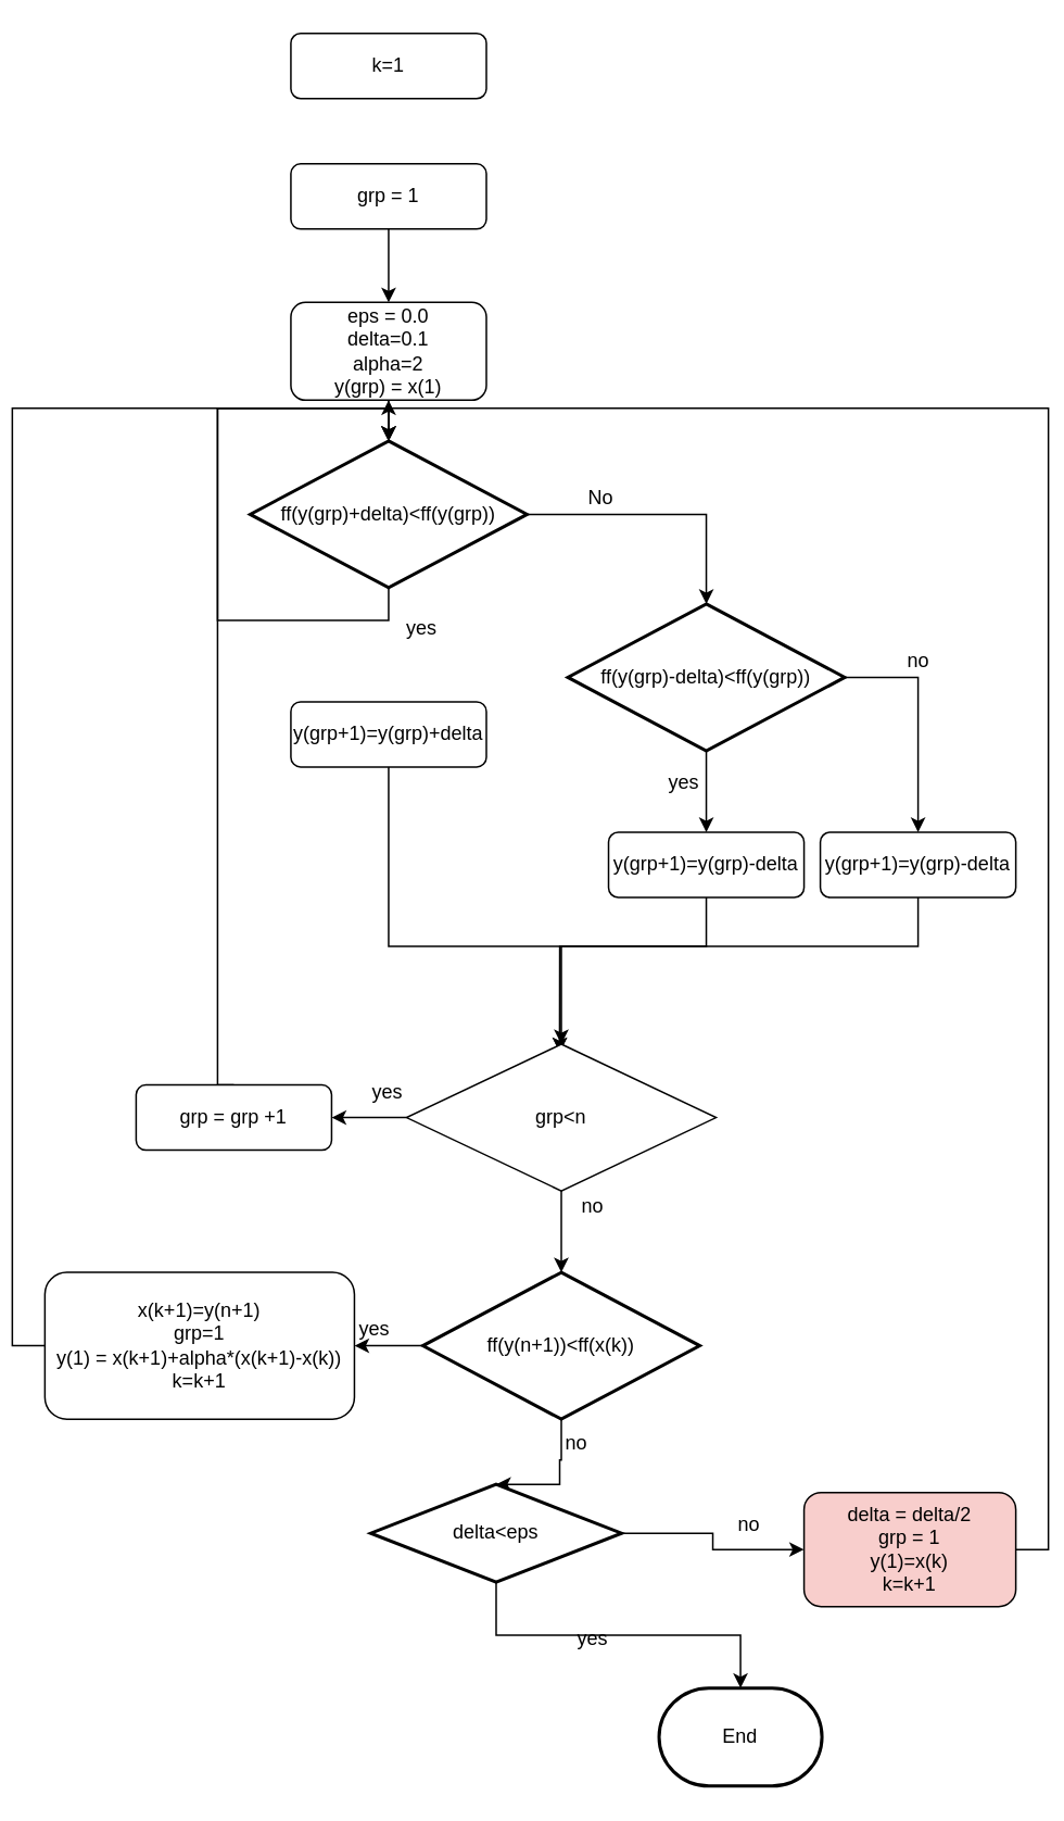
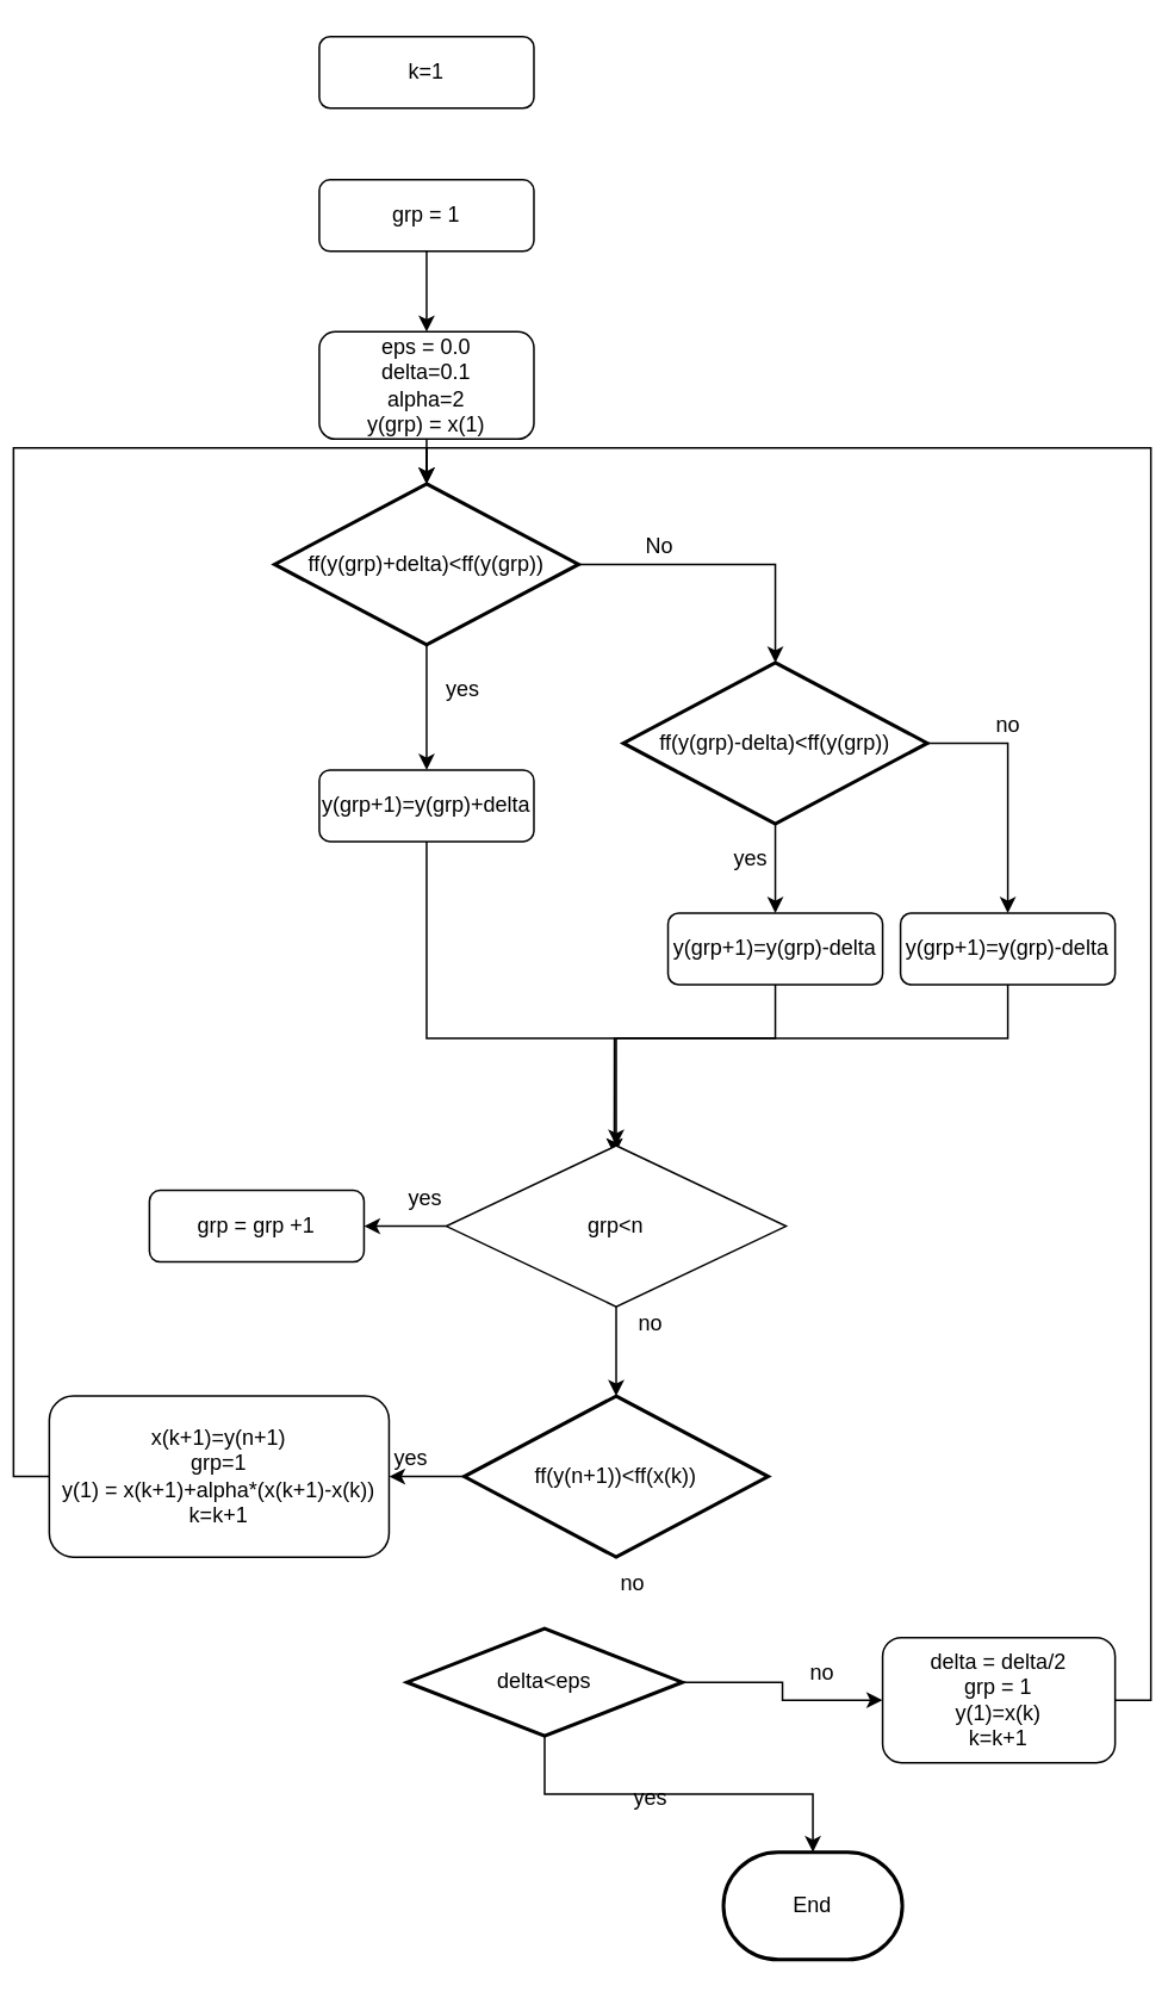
  <mxCell id="0" />
  <mxCell id="1" parent="0" />
  <mxCell id="2" style="edgeStyle=orthogonalEdgeStyle;rounded=0;orthogonalLoop=1;jettySize=auto;html=1;exitX=0.5;exitY=1;exitDx=0;exitDy=0;entryX=0.5;entryY=0;entryDx=0;entryDy=0;" edge="1" parent="1" source="3"><mxGeometry relative="1" as="geometry"><mxPoint x="231" y="270" as="targetPoint" /></mxGeometry></mxCell>
  <mxCell id="3" value="eps = 0.0&lt;br&gt;delta=0.1&lt;br&gt;alpha=2&lt;br&gt;y(grp) = x(1)" style="rounded=1;whiteSpace=wrap;html=1;fontSize=12;glass=0;strokeWidth=1;shadow=0;" vertex="1" parent="1"><mxGeometry x="171" y="185" width="120" height="60" as="geometry" /></mxCell>
  <mxCell id="4" style="edgeStyle=orthogonalEdgeStyle;rounded=0;orthogonalLoop=1;jettySize=auto;html=1;exitX=0.5;exitY=1;exitDx=0;exitDy=0;entryX=0.5;entryY=0;entryDx=0;entryDy=0;" edge="1" parent="1" source="5" target="3"><mxGeometry relative="1" as="geometry" /></mxCell>
  <mxCell id="5" value="grp = 1" style="rounded=1;whiteSpace=wrap;html=1;fontSize=12;glass=0;strokeWidth=1;shadow=0;" vertex="1" parent="1"><mxGeometry x="171" y="100" width="120" height="40" as="geometry" /></mxCell>
- <mxCell id="6" style="edgeStyle=orthogonalEdgeStyle;rounded=0;orthogonalLoop=1;jettySize=auto;html=1;exitX=0.5;exitY=1;exitDx=0;exitDy=0;exitPerimeter=0;" edge="1" parent="1" source="8" target="3"><mxGeometry relative="1" as="geometry"><mxPoint x="401" y="315" as="targetPoint" /></mxGeometry></mxCell>
+ <mxCell id="6" style="edgeStyle=orthogonalEdgeStyle;rounded=0;orthogonalLoop=1;jettySize=auto;html=1;exitX=0.5;exitY=1;exitDx=0;exitDy=0;exitPerimeter=0;entryX=0.5;entryY=0;entryDx=0;entryDy=0;" edge="1" parent="1" source="8" target="10"><mxGeometry relative="1" as="geometry"><mxPoint x="401" y="315" as="targetPoint" /></mxGeometry></mxCell>
  <mxCell id="7" style="edgeStyle=orthogonalEdgeStyle;rounded=0;orthogonalLoop=1;jettySize=auto;html=1;exitX=1;exitY=0.5;exitDx=0;exitDy=0;exitPerimeter=0;entryX=0.5;entryY=0;entryDx=0;entryDy=0;entryPerimeter=0;" edge="1" parent="1" source="8" target="15"><mxGeometry relative="1" as="geometry"><mxPoint x="401" y="315" as="targetPoint" /></mxGeometry></mxCell>
  <mxCell id="8" value="ff(y(grp)+delta)&amp;lt;ff(y(grp))" style="strokeWidth=2;html=1;shape=mxgraph.flowchart.decision;whiteSpace=wrap;" vertex="1" parent="1"><mxGeometry x="146" y="270" width="170" height="90" as="geometry" /></mxCell>
  <mxCell id="9" style="edgeStyle=orthogonalEdgeStyle;rounded=0;orthogonalLoop=1;jettySize=auto;html=1;exitX=0.5;exitY=1;exitDx=0;exitDy=0;entryX=0.495;entryY=0.056;entryDx=0;entryDy=0;entryPerimeter=0;" edge="1" parent="1" source="10" target="22"><mxGeometry relative="1" as="geometry"><mxPoint x="336" y="670" as="targetPoint" /><Array as="points"><mxPoint x="231" y="580" /><mxPoint x="336" y="580" /></Array></mxGeometry></mxCell>
  <mxCell id="10" value="y(grp+1)=y(grp)+delta" style="rounded=1;whiteSpace=wrap;html=1;fontSize=12;glass=0;strokeWidth=1;shadow=0;" vertex="1" parent="1"><mxGeometry x="171" y="430" width="120" height="40" as="geometry" /></mxCell>
  <mxCell id="11" value="yes" style="text;html=1;align=center;verticalAlign=middle;resizable=0;points=[];autosize=1;strokeColor=none;fillColor=none;" vertex="1" parent="1"><mxGeometry x="231" y="370" width="40" height="30" as="geometry" /></mxCell>
  <mxCell id="12" value="No" style="text;html=1;align=center;verticalAlign=middle;resizable=0;points=[];autosize=1;strokeColor=none;fillColor=none;" vertex="1" parent="1"><mxGeometry x="341" y="290" width="40" height="30" as="geometry" /></mxCell>
  <mxCell id="13" style="edgeStyle=orthogonalEdgeStyle;rounded=0;orthogonalLoop=1;jettySize=auto;html=1;exitX=0.5;exitY=1;exitDx=0;exitDy=0;exitPerimeter=0;" edge="1" parent="1" source="15" target="17"><mxGeometry relative="1" as="geometry" /></mxCell>
  <mxCell id="14" style="edgeStyle=orthogonalEdgeStyle;rounded=0;orthogonalLoop=1;jettySize=auto;html=1;exitX=1;exitY=0.5;exitDx=0;exitDy=0;exitPerimeter=0;entryX=0.5;entryY=0;entryDx=0;entryDy=0;" edge="1" parent="1" source="15" target="24"><mxGeometry relative="1" as="geometry"><mxPoint x="526" y="500" as="targetPoint" /></mxGeometry></mxCell>
  <mxCell id="15" value="ff(y(grp)-delta)&amp;lt;ff(y(grp))" style="strokeWidth=2;html=1;shape=mxgraph.flowchart.decision;whiteSpace=wrap;" vertex="1" parent="1"><mxGeometry x="341" y="370" width="170" height="90" as="geometry" /></mxCell>
  <mxCell id="16" style="edgeStyle=orthogonalEdgeStyle;rounded=0;orthogonalLoop=1;jettySize=auto;html=1;exitX=0.5;exitY=1;exitDx=0;exitDy=0;entryX=0.495;entryY=0.056;entryDx=0;entryDy=0;entryPerimeter=0;" edge="1" parent="1" source="17" target="22"><mxGeometry relative="1" as="geometry"><mxPoint x="336" y="670" as="targetPoint" /><Array as="points"><mxPoint x="426" y="580" /><mxPoint x="336" y="580" /></Array></mxGeometry></mxCell>
  <mxCell id="17" value="y(grp+1)=y(grp)-delta" style="rounded=1;whiteSpace=wrap;html=1;fontSize=12;glass=0;strokeWidth=1;shadow=0;" vertex="1" parent="1"><mxGeometry x="366" y="510" width="120" height="40" as="geometry" /></mxCell>
  <mxCell id="18" value="yes" style="text;html=1;align=center;verticalAlign=middle;resizable=0;points=[];autosize=1;strokeColor=none;fillColor=none;" vertex="1" parent="1"><mxGeometry x="392" y="465" width="40" height="30" as="geometry" /></mxCell>
  <mxCell id="19" value="no" style="text;html=1;align=center;verticalAlign=middle;resizable=0;points=[];autosize=1;strokeColor=none;fillColor=none;" vertex="1" parent="1"><mxGeometry x="536" y="390" width="40" height="30" as="geometry" /></mxCell>
  <mxCell id="20" style="edgeStyle=orthogonalEdgeStyle;rounded=0;orthogonalLoop=1;jettySize=auto;html=1;exitX=0;exitY=0.5;exitDx=0;exitDy=0;entryX=1;entryY=0.5;entryDx=0;entryDy=0;" edge="1" parent="1" source="22" target="26"><mxGeometry relative="1" as="geometry" /></mxCell>
  <mxCell id="21" style="edgeStyle=orthogonalEdgeStyle;rounded=0;orthogonalLoop=1;jettySize=auto;html=1;exitX=0.5;exitY=1;exitDx=0;exitDy=0;" edge="1" parent="1" source="22"><mxGeometry relative="1" as="geometry"><mxPoint x="337" y="780" as="targetPoint" /></mxGeometry></mxCell>
  <mxCell id="22" value="grp&amp;lt;n" style="rhombus;whiteSpace=wrap;html=1;" vertex="1" parent="1"><mxGeometry x="242" y="640" width="190" height="90" as="geometry" /></mxCell>
  <mxCell id="23" style="edgeStyle=orthogonalEdgeStyle;rounded=0;orthogonalLoop=1;jettySize=auto;html=1;exitX=0.5;exitY=1;exitDx=0;exitDy=0;entryX=0.5;entryY=0;entryDx=0;entryDy=0;" edge="1" parent="1" source="24" target="22"><mxGeometry relative="1" as="geometry"><Array as="points"><mxPoint x="556" y="580" /><mxPoint x="337" y="580" /></Array></mxGeometry></mxCell>
  <mxCell id="24" value="y(grp+1)=y(grp)-delta" style="rounded=1;whiteSpace=wrap;html=1;fontSize=12;glass=0;strokeWidth=1;shadow=0;" vertex="1" parent="1"><mxGeometry x="496" y="510" width="120" height="40" as="geometry" /></mxCell>
- <mxCell id="25" style="edgeStyle=orthogonalEdgeStyle;rounded=0;orthogonalLoop=1;jettySize=auto;html=1;exitX=0.5;exitY=0;exitDx=0;exitDy=0;entryX=0.5;entryY=0;entryDx=0;entryDy=0;entryPerimeter=0;" edge="1" parent="1" source="26" target="8"><mxGeometry relative="1" as="geometry"><mxPoint x="136" y="270" as="targetPoint" /><Array as="points"><mxPoint x="126" y="665" /><mxPoint x="126" y="250" /><mxPoint x="231" y="250" /></Array></mxGeometry></mxCell>
  <mxCell id="26" value="grp = grp +1" style="rounded=1;whiteSpace=wrap;html=1;fontSize=12;glass=0;strokeWidth=1;shadow=0;" vertex="1" parent="1"><mxGeometry x="76" y="665" width="120" height="40" as="geometry" /></mxCell>
  <mxCell id="27" value="yes&lt;br&gt;" style="text;html=1;align=center;verticalAlign=middle;resizable=0;points=[];autosize=1;strokeColor=none;fillColor=none;" vertex="1" parent="1"><mxGeometry x="210" y="655" width="40" height="30" as="geometry" /></mxCell>
  <mxCell id="28" value="no" style="text;html=1;align=center;verticalAlign=middle;resizable=0;points=[];autosize=1;strokeColor=none;fillColor=none;" vertex="1" parent="1"><mxGeometry x="336" y="725" width="40" height="30" as="geometry" /></mxCell>
  <mxCell id="29" style="edgeStyle=orthogonalEdgeStyle;rounded=0;orthogonalLoop=1;jettySize=auto;html=1;exitX=0;exitY=0.5;exitDx=0;exitDy=0;exitPerimeter=0;entryX=1;entryY=0.5;entryDx=0;entryDy=0;" edge="1" parent="1" source="31" target="33"><mxGeometry relative="1" as="geometry" /></mxCell>
- <mxCell id="30" style="edgeStyle=orthogonalEdgeStyle;rounded=0;orthogonalLoop=1;jettySize=auto;html=1;exitX=0.5;exitY=1;exitDx=0;exitDy=0;exitPerimeter=0;entryX=0.5;entryY=0;entryDx=0;entryDy=0;entryPerimeter=0;" edge="1" parent="1" source="31" target="39"><mxGeometry relative="1" as="geometry"><mxPoint x="336" y="920" as="targetPoint" /><Array as="points"><mxPoint x="337" y="895" /><mxPoint x="336" y="895" /></Array></mxGeometry></mxCell>
  <mxCell id="31" value="ff(y(n+1))&amp;lt;ff(x(k))" style="strokeWidth=2;html=1;shape=mxgraph.flowchart.decision;whiteSpace=wrap;" vertex="1" parent="1"><mxGeometry x="252" y="780" width="170" height="90" as="geometry" /></mxCell>
  <mxCell id="32" style="edgeStyle=orthogonalEdgeStyle;rounded=0;orthogonalLoop=1;jettySize=auto;html=1;exitX=0;exitY=0.5;exitDx=0;exitDy=0;entryX=0.5;entryY=0;entryDx=0;entryDy=0;entryPerimeter=0;" edge="1" parent="1" source="33" target="8"><mxGeometry relative="1" as="geometry"><mxPoint x="-14" y="230" as="targetPoint" /></mxGeometry></mxCell>
  <mxCell id="33" value="x(k+1)=y(n+1)&lt;br&gt;grp=1&lt;br&gt;y(1) = x(k+1)+alpha*(x(k+1)-x(k))&lt;br&gt;k=k+1" style="rounded=1;whiteSpace=wrap;html=1;fontSize=12;glass=0;strokeWidth=1;shadow=0;" vertex="1" parent="1"><mxGeometry x="20" y="780" width="190" height="90" as="geometry" /></mxCell>
  <mxCell id="34" value="k=1" style="rounded=1;whiteSpace=wrap;html=1;fontSize=12;glass=0;strokeWidth=1;shadow=0;" vertex="1" parent="1"><mxGeometry x="171" y="20" width="120" height="40" as="geometry" /></mxCell>
  <mxCell id="35" value="yes" style="text;html=1;align=center;verticalAlign=middle;resizable=0;points=[];autosize=1;strokeColor=none;fillColor=none;" vertex="1" parent="1"><mxGeometry x="202" y="800" width="40" height="30" as="geometry" /></mxCell>
  <mxCell id="36" value="no" style="text;html=1;align=center;verticalAlign=middle;resizable=0;points=[];autosize=1;strokeColor=none;fillColor=none;" vertex="1" parent="1"><mxGeometry x="326" y="870" width="40" height="30" as="geometry" /></mxCell>
  <mxCell id="37" style="edgeStyle=orthogonalEdgeStyle;rounded=0;orthogonalLoop=1;jettySize=auto;html=1;exitX=0.5;exitY=1;exitDx=0;exitDy=0;exitPerimeter=0;entryX=0.5;entryY=0;entryDx=0;entryDy=0;entryPerimeter=0;" edge="1" parent="1" source="39" target="40"><mxGeometry relative="1" as="geometry" /></mxCell>
  <mxCell id="38" style="edgeStyle=orthogonalEdgeStyle;rounded=0;orthogonalLoop=1;jettySize=auto;html=1;exitX=1;exitY=0.5;exitDx=0;exitDy=0;exitPerimeter=0;entryX=0;entryY=0.5;entryDx=0;entryDy=0;" edge="1" parent="1" source="39" target="44"><mxGeometry relative="1" as="geometry"><mxPoint x="506" y="950" as="targetPoint" /></mxGeometry></mxCell>
  <mxCell id="39" value="delta&amp;lt;eps" style="strokeWidth=2;html=1;shape=mxgraph.flowchart.decision;whiteSpace=wrap;" vertex="1" parent="1"><mxGeometry x="220" y="910" width="154" height="60" as="geometry" /></mxCell>
  <mxCell id="40" value="End" style="strokeWidth=2;html=1;shape=mxgraph.flowchart.terminator;whiteSpace=wrap;" vertex="1" parent="1"><mxGeometry x="397" y="1035" width="100" height="60" as="geometry" /></mxCell>
  <mxCell id="41" value="yes" style="text;html=1;align=center;verticalAlign=middle;resizable=0;points=[];autosize=1;strokeColor=none;fillColor=none;" vertex="1" parent="1"><mxGeometry x="336" y="990" width="40" height="30" as="geometry" /></mxCell>
  <mxCell id="42" value="no" style="text;html=1;align=center;verticalAlign=middle;resizable=0;points=[];autosize=1;strokeColor=none;fillColor=none;" vertex="1" parent="1"><mxGeometry x="432" y="920" width="40" height="30" as="geometry" /></mxCell>
  <mxCell id="43" style="edgeStyle=orthogonalEdgeStyle;rounded=0;orthogonalLoop=1;jettySize=auto;html=1;exitX=1;exitY=0.5;exitDx=0;exitDy=0;entryX=0.5;entryY=0;entryDx=0;entryDy=0;entryPerimeter=0;" edge="1" parent="1" source="44" target="8"><mxGeometry relative="1" as="geometry" /></mxCell>
- <mxCell id="44" value="delta = delta/2&lt;br&gt;grp = 1&lt;br&gt;y(1)=x(k)&lt;br&gt;k=k+1" style="rounded=1;whiteSpace=wrap;html=1;fontSize=12;glass=0;strokeWidth=1;shadow=0;fillColor=#f8cecc;" vertex="1" parent="1"><mxGeometry x="486" y="915" width="130" height="70" as="geometry" /></mxCell>
+ <mxCell id="44" value="delta = delta/2&lt;br&gt;grp = 1&lt;br&gt;y(1)=x(k)&lt;br&gt;k=k+1" style="rounded=1;whiteSpace=wrap;html=1;fontSize=12;glass=0;strokeWidth=1;shadow=0;" vertex="1" parent="1"><mxGeometry x="486" y="915" width="130" height="70" as="geometry" /></mxCell>
